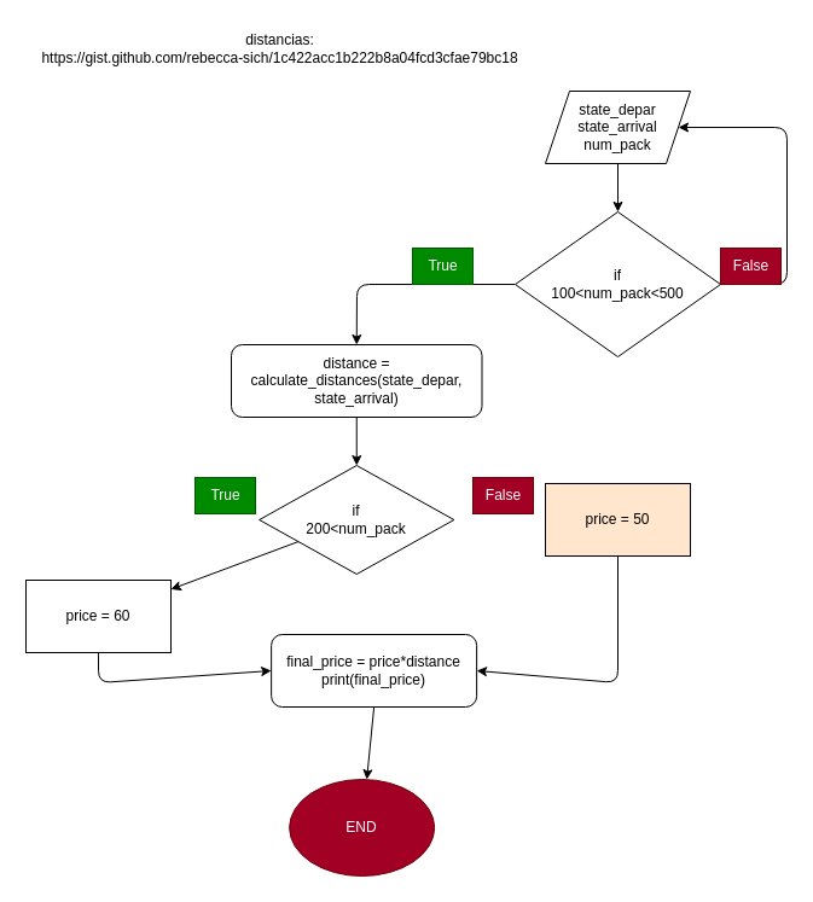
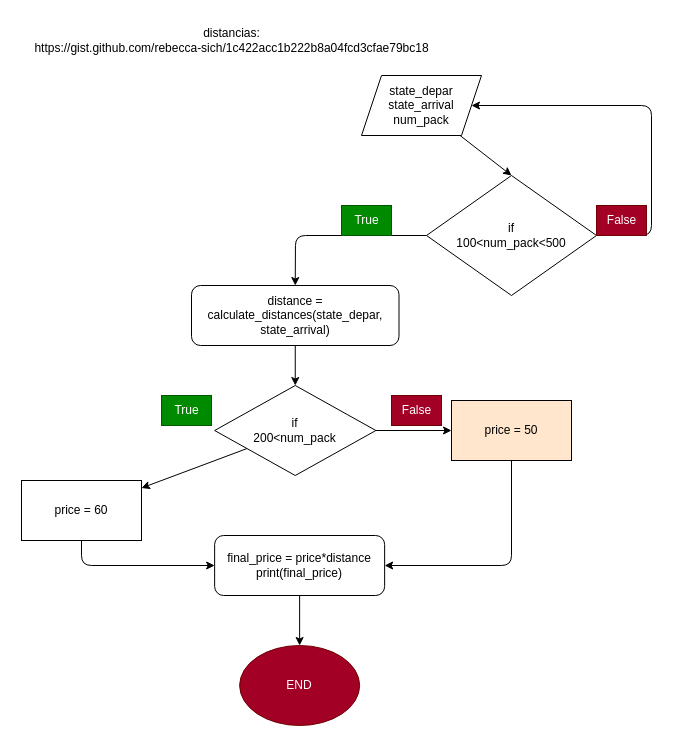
  <mxCell id="0" />
  <mxCell id="1" parent="0" />
  <mxCell id="2" style="edgeStyle=none;html=1;exitX=0.5;exitY=1;exitDx=0;exitDy=0;entryX=0.5;entryY=0;entryDx=0;entryDy=0;fontColor=#000000;" parent="1" source="3" target="15" edge="1"><mxGeometry relative="1" as="geometry" /></mxCell>
  <mxCell id="3" value="distance = calculate_distances(state_depar, state_arrival)" style="rounded=1;whiteSpace=wrap;html=1;" parent="1" vertex="1"><mxGeometry x="191" y="285" width="207.5" height="60" as="geometry" /></mxCell>
  <mxCell id="4" style="edgeStyle=none;html=1;entryX=0.5;entryY=0;entryDx=0;entryDy=0;" parent="1" source="5" target="8" edge="1"><mxGeometry relative="1" as="geometry" /></mxCell>
- <mxCell id="5" value="state_depar&lt;br&gt;state_arrival&lt;br&gt;num_pack" style="shape=parallelogram;perimeter=parallelogramPerimeter;whiteSpace=wrap;html=1;fixedSize=1;" parent="1" vertex="1"><mxGeometry x="451" y="75" width="120" height="60" as="geometry" /></mxCell>
+ <mxCell id="5" value="state_depar&lt;br&gt;state_arrival&lt;br&gt;num_pack" style="shape=parallelogram;perimeter=parallelogramPerimeter;whiteSpace=wrap;html=1;fixedSize=1;" parent="1" vertex="1"><mxGeometry x="361" y="75" width="120" height="60" as="geometry" /></mxCell>
  <mxCell id="6" style="edgeStyle=none;html=1;entryX=1;entryY=0.5;entryDx=0;entryDy=0;" parent="1" source="8" target="5" edge="1"><mxGeometry relative="1" as="geometry"><mxPoint x="651" y="105" as="targetPoint" /><Array as="points"><mxPoint x="651" y="235" /><mxPoint x="651" y="105" /></Array></mxGeometry></mxCell>
  <mxCell id="7" style="edgeStyle=none;html=1;exitX=0;exitY=0.5;exitDx=0;exitDy=0;entryX=0.5;entryY=0;entryDx=0;entryDy=0;fontColor=#000000;" parent="1" source="8" target="3" edge="1"><mxGeometry relative="1" as="geometry"><Array as="points"><mxPoint x="295" y="235" /></Array></mxGeometry></mxCell>
  <mxCell id="8" value="if&lt;br&gt;100&amp;lt;num_pack&amp;lt;500" style="rhombus;whiteSpace=wrap;html=1;" parent="1" vertex="1"><mxGeometry x="426" y="175" width="170" height="120" as="geometry" /></mxCell>
  <mxCell id="9" value="False" style="text;html=1;align=center;verticalAlign=middle;resizable=0;points=[];autosize=1;strokeColor=#6F0000;fillColor=#a20025;fontColor=#ffffff;" parent="1" vertex="1"><mxGeometry x="596" y="205" width="50" height="30" as="geometry" /></mxCell>
  <mxCell id="10" value="True" style="text;html=1;align=center;verticalAlign=middle;resizable=0;points=[];autosize=1;strokeColor=#005700;fillColor=#008a00;fontColor=#ffffff;" parent="1" vertex="1"><mxGeometry x="341" y="205" width="50" height="30" as="geometry" /></mxCell>
  <mxCell id="11" style="edgeStyle=none;html=1;exitX=0.5;exitY=1;exitDx=0;exitDy=0;fontColor=#000000;" parent="1" source="12" target="22" edge="1"><mxGeometry relative="1" as="geometry"><mxPoint x="299" y="645" as="targetPoint" /></mxGeometry></mxCell>
- <mxCell id="12" value="final_price = price*distance&lt;br&gt;print(final_price)" style="whiteSpace=wrap;html=1;rounded=1;" parent="1" vertex="1"><mxGeometry x="224.14" y="525" width="170" height="60" as="geometry" /></mxCell>
+ <mxCell id="12" value="final_price = price*distance&lt;br&gt;print(final_price)" style="whiteSpace=wrap;html=1;rounded=1;" parent="1" vertex="1"><mxGeometry x="214.14" y="535" width="170" height="60" as="geometry" /></mxCell>
+ <mxCell id="13" value="" style="edgeStyle=none;html=1;fontColor=#000000;" parent="1" source="15" target="17" edge="1"><mxGeometry relative="1" as="geometry" /></mxCell>
  <mxCell id="14" value="" style="edgeStyle=none;html=1;fontColor=#000000;" parent="1" source="15" target="19" edge="1"><mxGeometry relative="1" as="geometry" /></mxCell>
  <mxCell id="15" value="if&lt;br&gt;200&amp;lt;num_pack" style="rhombus;whiteSpace=wrap;html=1;" parent="1" vertex="1"><mxGeometry x="214.14" y="385" width="161.25" height="90" as="geometry" /></mxCell>
  <mxCell id="16" style="edgeStyle=none;html=1;exitX=0.5;exitY=1;exitDx=0;exitDy=0;entryX=1;entryY=0.5;entryDx=0;entryDy=0;fontColor=#000000;" parent="1" source="17" target="12" edge="1"><mxGeometry relative="1" as="geometry"><Array as="points"><mxPoint x="511" y="565" /></Array></mxGeometry></mxCell>
  <mxCell id="17" value="price = 50" style="whiteSpace=wrap;html=1;fillColor=#ffe6cc;" parent="1" vertex="1"><mxGeometry x="451.005" y="400" width="120" height="60" as="geometry" /></mxCell>
  <mxCell id="18" style="edgeStyle=none;html=1;exitX=0.5;exitY=1;exitDx=0;exitDy=0;entryX=0;entryY=0.5;entryDx=0;entryDy=0;fontColor=#000000;" parent="1" source="19" target="12" edge="1"><mxGeometry relative="1" as="geometry"><Array as="points"><mxPoint x="81" y="565" /></Array></mxGeometry></mxCell>
  <mxCell id="19" value="price = 60" style="whiteSpace=wrap;html=1;" parent="1" vertex="1"><mxGeometry x="20.995" y="480" width="120" height="60" as="geometry" /></mxCell>
  <mxCell id="20" value="False" style="text;html=1;align=center;verticalAlign=middle;resizable=0;points=[];autosize=1;strokeColor=#6F0000;fillColor=#a20025;fontColor=#ffffff;" parent="1" vertex="1"><mxGeometry x="391" y="395" width="50" height="30" as="geometry" /></mxCell>
  <mxCell id="21" value="True" style="text;html=1;align=center;verticalAlign=middle;resizable=0;points=[];autosize=1;strokeColor=#005700;fillColor=#008a00;fontColor=#ffffff;" parent="1" vertex="1"><mxGeometry x="161" y="395" width="50" height="30" as="geometry" /></mxCell>
  <mxCell id="22" value="END" style="ellipse;whiteSpace=wrap;html=1;labelBackgroundColor=none;fontColor=#FFFFFF;fillColor=#a20025;strokeColor=#6F0000;" parent="1" vertex="1"><mxGeometry x="239.14" y="645" width="120" height="80" as="geometry" /></mxCell>
  <mxCell id="23" value="distancias:&lt;br&gt;https://gist.github.com/rebecca-sich/1c422acc1b222b8a04fcd3cfae79bc18" style="text;html=1;align=center;verticalAlign=middle;resizable=0;points=[];autosize=1;strokeColor=none;fillColor=none;" vertex="1" parent="1"><mxGeometry x="20.99" y="20" width="420" height="40" as="geometry" /></mxCell>
